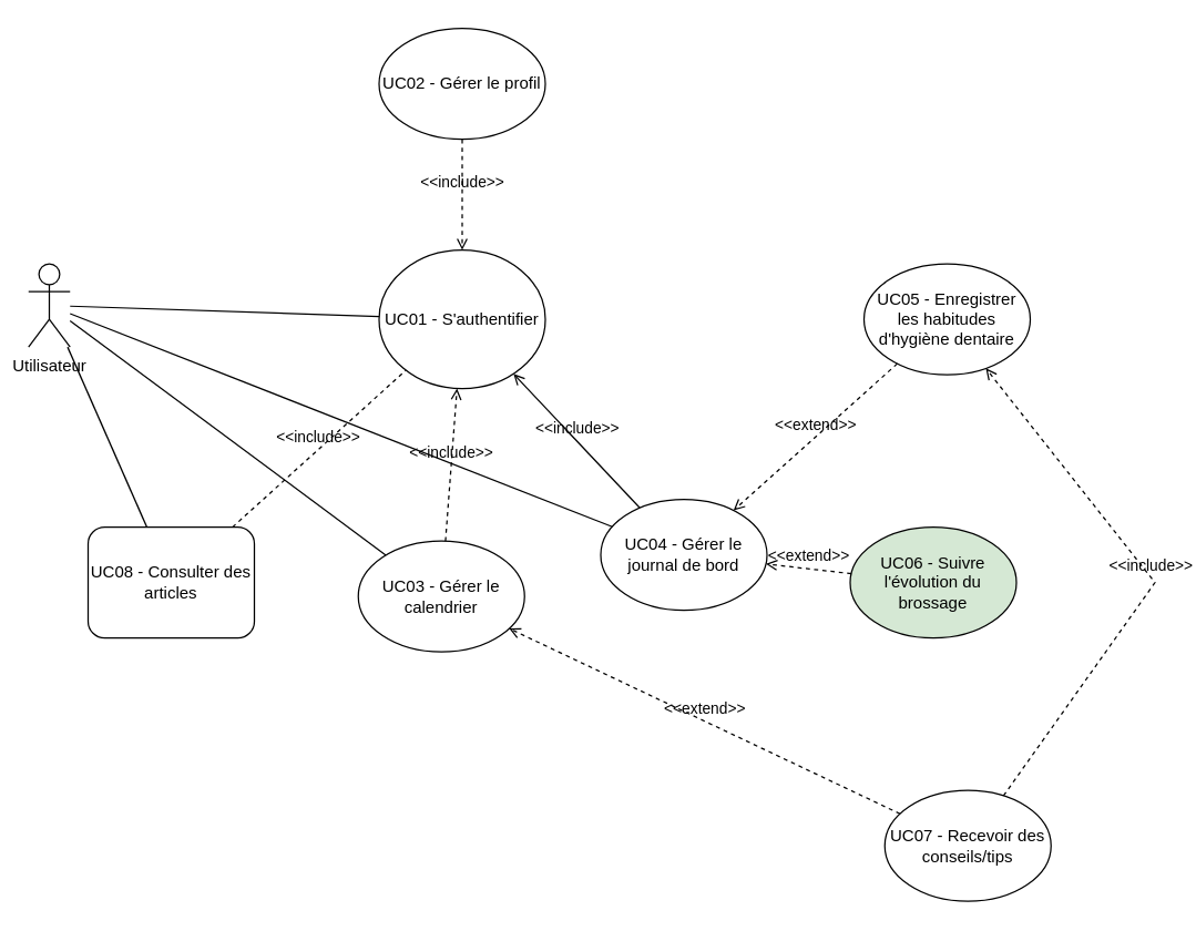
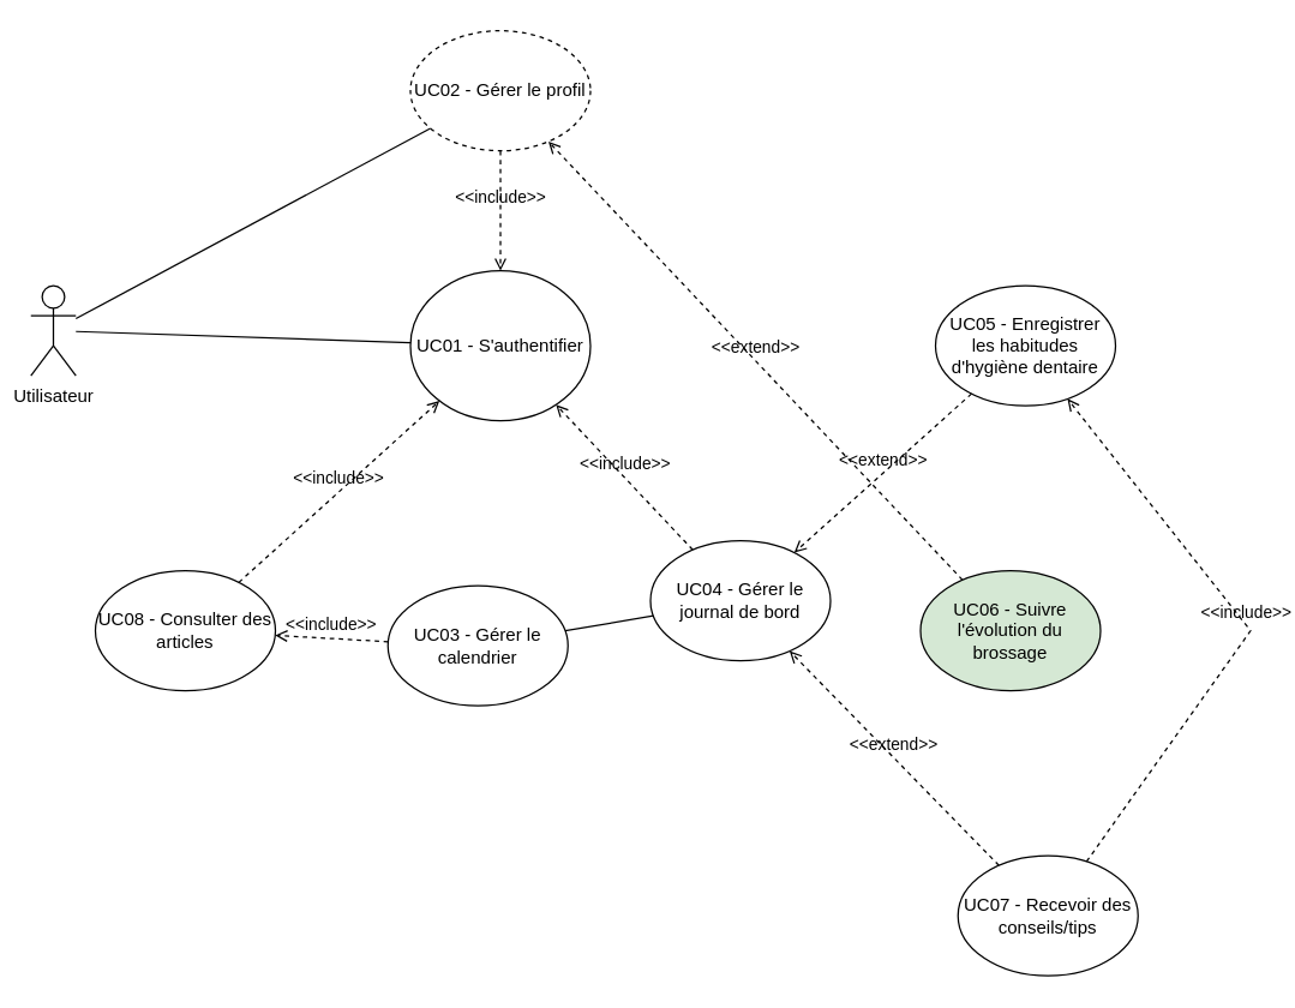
  <mxCell id="0" />
  <mxCell id="1" parent="0" />
  <mxCell id="2" value="Utilisateur" style="shape=umlActor;verticalLabelPosition=bottom;verticalAlign=top;html=1;outlineConnect=0;" vertex="1" parent="1"><mxGeometry x="20" y="190" width="30" height="60" as="geometry" /></mxCell>
  <mxCell id="3" value="UC01 - S'authentifier" style="ellipse;whiteSpace=wrap;html=1;" vertex="1" parent="1"><mxGeometry x="273" y="180" width="120" height="100" as="geometry" /></mxCell>
  <mxCell id="4" value="UC03 - Gérer le calendrier" style="ellipse;whiteSpace=wrap;html=1;" vertex="1" parent="1"><mxGeometry x="258" y="390" width="120" height="80" as="geometry" /></mxCell>
  <mxCell id="5" value="UC05 - Enregistrer les habitudes d'hygiène dentaire" style="ellipse;whiteSpace=wrap;html=1;" vertex="1" parent="1"><mxGeometry x="623" y="190" width="120" height="80" as="geometry" /></mxCell>
  <mxCell id="6" value="UC06 - Suivre l'évolution du brossage" style="ellipse;whiteSpace=wrap;html=1;fillColor=#d5e8d4;" vertex="1" parent="1"><mxGeometry x="613" y="380" width="120" height="80" as="geometry" /></mxCell>
- <mxCell id="7" value="UC02 - Gérer le profil" style="ellipse;whiteSpace=wrap;html=1;" vertex="1" parent="1"><mxGeometry x="273" y="20" width="120" height="80" as="geometry" /></mxCell>
+ <mxCell id="7" value="UC02 - Gérer le profil" style="ellipse;whiteSpace=wrap;html=1;dashed=1;" vertex="1" parent="1"><mxGeometry x="273" y="20" width="120" height="80" as="geometry" /></mxCell>
  <mxCell id="8" value="UC07 - Recevoir des conseils/tips" style="ellipse;whiteSpace=wrap;html=1;" vertex="1" parent="1"><mxGeometry x="638" y="570" width="120" height="80" as="geometry" /></mxCell>
- <mxCell id="9" value="UC08 - Consulter des articles" style="whiteSpace=wrap;html=1;rounded=1;" vertex="1" parent="1"><mxGeometry x="63" y="380" width="120" height="80" as="geometry" /></mxCell>
+ <mxCell id="9" value="UC08 - Consulter des articles" style="ellipse;whiteSpace=wrap;html=1;" vertex="1" parent="1"><mxGeometry x="63" y="380" width="120" height="80" as="geometry" /></mxCell>
  <mxCell id="10" value="" style="endArrow=none;html=1;rounded=0;" edge="1" parent="1" source="2" target="3"><mxGeometry width="50" height="50" relative="1" as="geometry"><mxPoint x="523" y="540" as="sourcePoint" /><mxPoint x="573" y="490" as="targetPoint" /></mxGeometry></mxCell>
- <mxCell id="11" value="" style="endArrow=none;html=1;rounded=0;" edge="1" parent="1" source="2" target="4"><mxGeometry width="50" height="50" relative="1" as="geometry"><mxPoint x="543" y="374" as="sourcePoint" /><mxPoint x="718" y="424" as="targetPoint" /></mxGeometry></mxCell>
- <mxCell id="12" value="" style="endArrow=none;html=1;rounded=0;" edge="1" parent="1" source="2" target="9"><mxGeometry width="50" height="50" relative="1" as="geometry"><mxPoint x="583" y="392" as="sourcePoint" /><mxPoint x="894" y="432" as="targetPoint" /></mxGeometry></mxCell>
+ <mxCell id="12" value="" style="endArrow=none;html=1;rounded=0;" edge="1" parent="1" source="2" target="7"><mxGeometry width="50" height="50" relative="1" as="geometry"><mxPoint x="583" y="392" as="sourcePoint" /><mxPoint x="894" y="432" as="targetPoint" /></mxGeometry></mxCell>
  <mxCell id="13" value="UC04 - Gérer le journal de bord" style="ellipse;whiteSpace=wrap;html=1;" vertex="1" parent="1"><mxGeometry x="433" y="360" width="120" height="80" as="geometry" /></mxCell>
- <mxCell id="14" value="" style="endArrow=none;html=1;rounded=0;" edge="1" parent="1" source="13" target="2"><mxGeometry width="50" height="50" relative="1" as="geometry"><mxPoint x="693" y="570" as="sourcePoint" /><mxPoint x="743" y="520" as="targetPoint" /></mxGeometry></mxCell>
+ <mxCell id="14" value="" style="endArrow=none;html=1;rounded=0;" edge="1" parent="1" source="13" target="4"><mxGeometry width="50" height="50" relative="1" as="geometry"><mxPoint x="693" y="570" as="sourcePoint" /><mxPoint x="743" y="520" as="targetPoint" /></mxGeometry></mxCell>
  <mxCell id="15" value="&amp;lt;&amp;lt;extend&amp;gt;&amp;gt;" style="html=1;verticalAlign=bottom;labelBackgroundColor=none;endArrow=open;endFill=0;dashed=1;rounded=0;" edge="1" parent="1" source="5" target="13"><mxGeometry width="160" relative="1" as="geometry"><mxPoint x="983" y="540" as="sourcePoint" /><mxPoint x="823" y="540" as="targetPoint" /></mxGeometry></mxCell>
- <mxCell id="16" value="&amp;lt;&amp;lt;extend&amp;gt;&amp;gt;" style="html=1;verticalAlign=bottom;labelBackgroundColor=none;endArrow=open;endFill=0;dashed=1;rounded=0;" edge="1" parent="1" source="6" target="13"><mxGeometry width="160" relative="1" as="geometry"><mxPoint x="347" y="664" as="sourcePoint" /><mxPoint x="249" y="526" as="targetPoint" /></mxGeometry></mxCell>
- <mxCell id="17" value="&amp;lt;&amp;lt;extend&amp;gt;&amp;gt;" style="html=1;verticalAlign=bottom;labelBackgroundColor=none;endArrow=open;endFill=0;dashed=1;rounded=0;" edge="1" parent="1" source="8" target="4"><mxGeometry width="160" relative="1" as="geometry"><mxPoint x="403" y="568" as="sourcePoint" /><mxPoint x="273" y="512" as="targetPoint" /></mxGeometry></mxCell>
+ <mxCell id="16" value="&amp;lt;&amp;lt;extend&amp;gt;&amp;gt;" style="html=1;verticalAlign=bottom;labelBackgroundColor=none;endArrow=open;endFill=0;dashed=1;rounded=0;" edge="1" parent="1" source="6" target="7"><mxGeometry width="160" relative="1" as="geometry"><mxPoint x="347" y="664" as="sourcePoint" /><mxPoint x="249" y="526" as="targetPoint" /></mxGeometry></mxCell>
+ <mxCell id="17" value="&amp;lt;&amp;lt;extend&amp;gt;&amp;gt;" style="html=1;verticalAlign=bottom;labelBackgroundColor=none;endArrow=open;endFill=0;dashed=1;rounded=0;" edge="1" parent="1" source="8" target="13"><mxGeometry width="160" relative="1" as="geometry"><mxPoint x="403" y="568" as="sourcePoint" /><mxPoint x="273" y="512" as="targetPoint" /></mxGeometry></mxCell>
  <mxCell id="18" value="&amp;lt;&amp;lt;include&amp;gt;&amp;gt;" style="html=1;verticalAlign=bottom;labelBackgroundColor=none;endArrow=open;endFill=0;dashed=1;rounded=0;" edge="1" parent="1" source="7" target="3"><mxGeometry width="160" relative="1" as="geometry"><mxPoint x="433" y="150" as="sourcePoint" /><mxPoint x="593" y="150" as="targetPoint" /></mxGeometry></mxCell>
- <mxCell id="19" value="&amp;lt;&amp;lt;include&amp;gt;&amp;gt;" style="html=1;verticalAlign=bottom;labelBackgroundColor=none;endArrow=open;endFill=0;dashed=0;rounded=0;" edge="1" parent="1" source="13" target="3"><mxGeometry width="160" relative="1" as="geometry"><mxPoint x="313" y="230" as="sourcePoint" /><mxPoint x="313" y="140" as="targetPoint" /></mxGeometry></mxCell>
- <mxCell id="20" value="&amp;lt;&amp;lt;include&amp;gt;&amp;gt;" style="html=1;verticalAlign=bottom;labelBackgroundColor=none;endArrow=open;endFill=0;dashed=1;rounded=0;" edge="1" parent="1" source="4" target="3"><mxGeometry width="160" relative="1" as="geometry"><mxPoint x="323" y="240" as="sourcePoint" /><mxPoint x="323" y="150" as="targetPoint" /></mxGeometry></mxCell>
- <mxCell id="21" value="&amp;lt;&amp;lt;include&amp;gt;&amp;gt;" style="html=1;verticalAlign=bottom;labelBackgroundColor=none;endArrow=none;endFill=0;dashed=1;rounded=0;" edge="1" parent="1" source="9" target="3"><mxGeometry width="160" relative="1" as="geometry"><mxPoint x="333" y="250" as="sourcePoint" /><mxPoint x="333" y="160" as="targetPoint" /></mxGeometry></mxCell>
+ <mxCell id="19" value="&amp;lt;&amp;lt;include&amp;gt;&amp;gt;" style="html=1;verticalAlign=bottom;labelBackgroundColor=none;endArrow=open;endFill=0;dashed=1;rounded=0;" edge="1" parent="1" source="13" target="3"><mxGeometry width="160" relative="1" as="geometry"><mxPoint x="313" y="230" as="sourcePoint" /><mxPoint x="313" y="140" as="targetPoint" /></mxGeometry></mxCell>
+ <mxCell id="20" value="&amp;lt;&amp;lt;include&amp;gt;&amp;gt;" style="html=1;verticalAlign=bottom;labelBackgroundColor=none;endArrow=open;endFill=0;dashed=1;rounded=0;" edge="1" parent="1" source="4" target="9"><mxGeometry width="160" relative="1" as="geometry"><mxPoint x="323" y="240" as="sourcePoint" /><mxPoint x="323" y="150" as="targetPoint" /></mxGeometry></mxCell>
+ <mxCell id="21" value="&amp;lt;&amp;lt;include&amp;gt;&amp;gt;" style="html=1;verticalAlign=bottom;labelBackgroundColor=none;endArrow=open;endFill=0;dashed=1;rounded=0;" edge="1" parent="1" source="9" target="3"><mxGeometry width="160" relative="1" as="geometry"><mxPoint x="333" y="250" as="sourcePoint" /><mxPoint x="333" y="160" as="targetPoint" /></mxGeometry></mxCell>
  <mxCell id="22" value="&amp;lt;&amp;lt;include&amp;gt;&amp;gt;" style="html=1;verticalAlign=bottom;labelBackgroundColor=none;endArrow=open;endFill=0;dashed=1;rounded=0;" edge="1" parent="1" source="8" target="5"><mxGeometry width="160" relative="1" as="geometry"><mxPoint x="705.82" y="584.3" as="sourcePoint" /><mxPoint x="682.999" y="255.695" as="targetPoint" /><Array as="points"><mxPoint x="833" y="420" /></Array></mxGeometry></mxCell>
